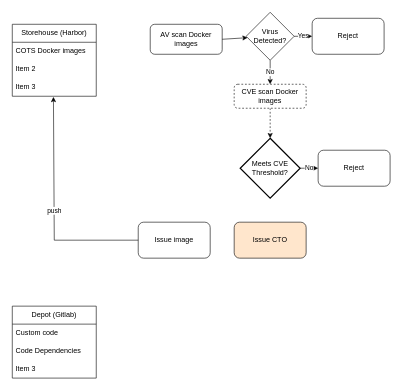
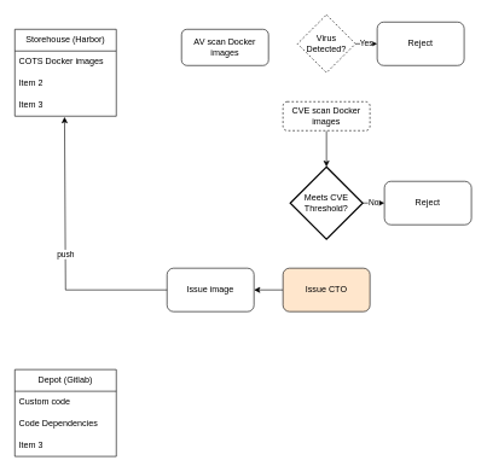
  <mxCell id="0" />
  <mxCell id="1" parent="0" />
  <mxCell id="2" value="AV scan Docker images" style="rounded=1;whiteSpace=wrap;html=1;fontSize=12;glass=0;strokeWidth=1;shadow=0;" parent="1" vertex="1"><mxGeometry x="250" y="40" width="120" height="50" as="geometry" /></mxCell>
  <mxCell id="3" value="Storehouse (Harbor)" style="swimlane;fontStyle=0;childLayout=stackLayout;horizontal=1;startSize=30;horizontalStack=0;resizeParent=1;resizeParentMax=0;resizeLast=0;collapsible=1;marginBottom=0;whiteSpace=wrap;html=1;" vertex="1" parent="1"><mxGeometry x="20" y="40" width="140" height="120" as="geometry" /></mxCell>
  <mxCell id="4" value="COTS Docker images" style="text;strokeColor=none;fillColor=none;align=left;verticalAlign=middle;spacingLeft=4;spacingRight=4;overflow=hidden;points=[[0,0.5],[1,0.5]];portConstraint=eastwest;rotatable=0;whiteSpace=wrap;html=1;" vertex="1" parent="3"><mxGeometry y="30" width="140" height="30" as="geometry" /></mxCell>
  <mxCell id="5" value="Item 2" style="text;strokeColor=none;fillColor=none;align=left;verticalAlign=middle;spacingLeft=4;spacingRight=4;overflow=hidden;points=[[0,0.5],[1,0.5]];portConstraint=eastwest;rotatable=0;whiteSpace=wrap;html=1;" vertex="1" parent="3"><mxGeometry y="60" width="140" height="30" as="geometry" /></mxCell>
  <mxCell id="6" value="Item 3" style="text;strokeColor=none;fillColor=none;align=left;verticalAlign=middle;spacingLeft=4;spacingRight=4;overflow=hidden;points=[[0,0.5],[1,0.5]];portConstraint=eastwest;rotatable=0;whiteSpace=wrap;html=1;" vertex="1" parent="3"><mxGeometry y="90" width="140" height="30" as="geometry" /></mxCell>
  <mxCell id="7" value="Depot (Gitlab)" style="swimlane;fontStyle=0;childLayout=stackLayout;horizontal=1;startSize=30;horizontalStack=0;resizeParent=1;resizeParentMax=0;resizeLast=0;collapsible=1;marginBottom=0;whiteSpace=wrap;html=1;" vertex="1" parent="1"><mxGeometry x="20" y="510" width="140" height="120" as="geometry" /></mxCell>
  <mxCell id="8" value="Custom code" style="text;strokeColor=none;fillColor=none;align=left;verticalAlign=middle;spacingLeft=4;spacingRight=4;overflow=hidden;points=[[0,0.5],[1,0.5]];portConstraint=eastwest;rotatable=0;whiteSpace=wrap;html=1;" vertex="1" parent="7"><mxGeometry y="30" width="140" height="30" as="geometry" /></mxCell>
  <mxCell id="9" value="Code Dependencies" style="text;strokeColor=none;fillColor=none;align=left;verticalAlign=middle;spacingLeft=4;spacingRight=4;overflow=hidden;points=[[0,0.5],[1,0.5]];portConstraint=eastwest;rotatable=0;whiteSpace=wrap;html=1;" vertex="1" parent="7"><mxGeometry y="60" width="140" height="30" as="geometry" /></mxCell>
  <mxCell id="10" value="Item 3" style="text;strokeColor=none;fillColor=none;align=left;verticalAlign=middle;spacingLeft=4;spacingRight=4;overflow=hidden;points=[[0,0.5],[1,0.5]];portConstraint=eastwest;rotatable=0;whiteSpace=wrap;html=1;" vertex="1" parent="7"><mxGeometry y="90" width="140" height="30" as="geometry" /></mxCell>
- <mxCell id="11" value="" style="edgeStyle=orthogonalEdgeStyle;rounded=0;orthogonalLoop=1;jettySize=auto;html=1;dashed=1;" edge="1" parent="1" source="12" target="20"><mxGeometry relative="1" as="geometry" /></mxCell>
+ <mxCell id="11" value="" style="edgeStyle=orthogonalEdgeStyle;rounded=0;orthogonalLoop=1;jettySize=auto;html=1;" edge="1" parent="1" source="12" target="20"><mxGeometry relative="1" as="geometry" /></mxCell>
  <mxCell id="12" value="CVE scan Docker images" style="rounded=1;whiteSpace=wrap;html=1;fontSize=12;glass=0;strokeWidth=1;shadow=0;dashed=1;" vertex="1" parent="1"><mxGeometry x="390" y="140" width="120" height="40" as="geometry" /></mxCell>
- <mxCell id="13" value="" style="endArrow=classic;html=1;rounded=0;exitX=1;exitY=0.5;exitDx=0;exitDy=0;" edge="1" parent="1" source="2" target="16"><mxGeometry width="50" height="50" relative="1" as="geometry"><mxPoint x="70" y="350" as="sourcePoint" /><mxPoint x="450" y="140" as="targetPoint" /></mxGeometry></mxCell>
- <mxCell id="14" value="No" style="edgeStyle=orthogonalEdgeStyle;rounded=0;orthogonalLoop=1;jettySize=auto;html=1;entryX=0.5;entryY=0;entryDx=0;entryDy=0;" edge="1" parent="1" source="16" target="12"><mxGeometry relative="1" as="geometry"><mxPoint x="450" y="120" as="targetPoint" /></mxGeometry></mxCell>
  <mxCell id="15" value="Yes" style="edgeStyle=orthogonalEdgeStyle;rounded=0;orthogonalLoop=1;jettySize=auto;html=1;" edge="1" parent="1" source="16" target="17"><mxGeometry relative="1" as="geometry" /></mxCell>
- <mxCell id="16" value="Virus Detected?" style="rhombus;whiteSpace=wrap;html=1;" vertex="1" parent="1"><mxGeometry x="410" y="20" width="80" height="80" as="geometry" /></mxCell>
+ <mxCell id="16" value="Virus Detected?" style="rhombus;whiteSpace=wrap;html=1;dashed=1;" vertex="1" parent="1"><mxGeometry x="410" y="20" width="80" height="80" as="geometry" /></mxCell>
  <mxCell id="17" value="Reject" style="rounded=1;whiteSpace=wrap;html=1;" vertex="1" parent="1"><mxGeometry x="520" y="30" width="120" height="60" as="geometry" /></mxCell>
  <mxCell id="18" value="Reject" style="rounded=1;whiteSpace=wrap;html=1;" vertex="1" parent="1"><mxGeometry x="530" y="250" width="120" height="60" as="geometry" /></mxCell>
  <mxCell id="19" value="No" style="edgeStyle=orthogonalEdgeStyle;rounded=0;orthogonalLoop=1;jettySize=auto;html=1;" edge="1" parent="1" source="20" target="18"><mxGeometry relative="1" as="geometry" /></mxCell>
  <mxCell id="20" value="Meets CVE&lt;br&gt;Threshold?" style="strokeWidth=2;html=1;shape=mxgraph.flowchart.decision;whiteSpace=wrap;" vertex="1" parent="1"><mxGeometry x="400" y="230" width="100" height="100" as="geometry" /></mxCell>
+ <mxCell id="21" value="" style="edgeStyle=orthogonalEdgeStyle;rounded=0;orthogonalLoop=1;jettySize=auto;html=1;" edge="1" parent="1" source="22" target="23"><mxGeometry relative="1" as="geometry" /></mxCell>
  <mxCell id="22" value="Issue CTO" style="rounded=1;whiteSpace=wrap;html=1;fillColor=#ffe6cc;" vertex="1" parent="1"><mxGeometry x="390" y="370" width="120" height="60" as="geometry" /></mxCell>
  <mxCell id="23" value="Issue image" style="rounded=1;whiteSpace=wrap;html=1;" vertex="1" parent="1"><mxGeometry x="230" y="370" width="120" height="60" as="geometry" /></mxCell>
  <mxCell id="24" value="push" style="endArrow=classic;html=1;rounded=0;exitX=0;exitY=0.5;exitDx=0;exitDy=0;entryX=0.49;entryY=1.037;entryDx=0;entryDy=0;entryPerimeter=0;" edge="1" parent="1" source="23" target="6"><mxGeometry width="50" height="50" relative="1" as="geometry"><mxPoint x="70" y="330" as="sourcePoint" /><mxPoint x="120" y="280" as="targetPoint" /><Array as="points"><mxPoint x="90" y="400" /></Array></mxGeometry></mxCell>
